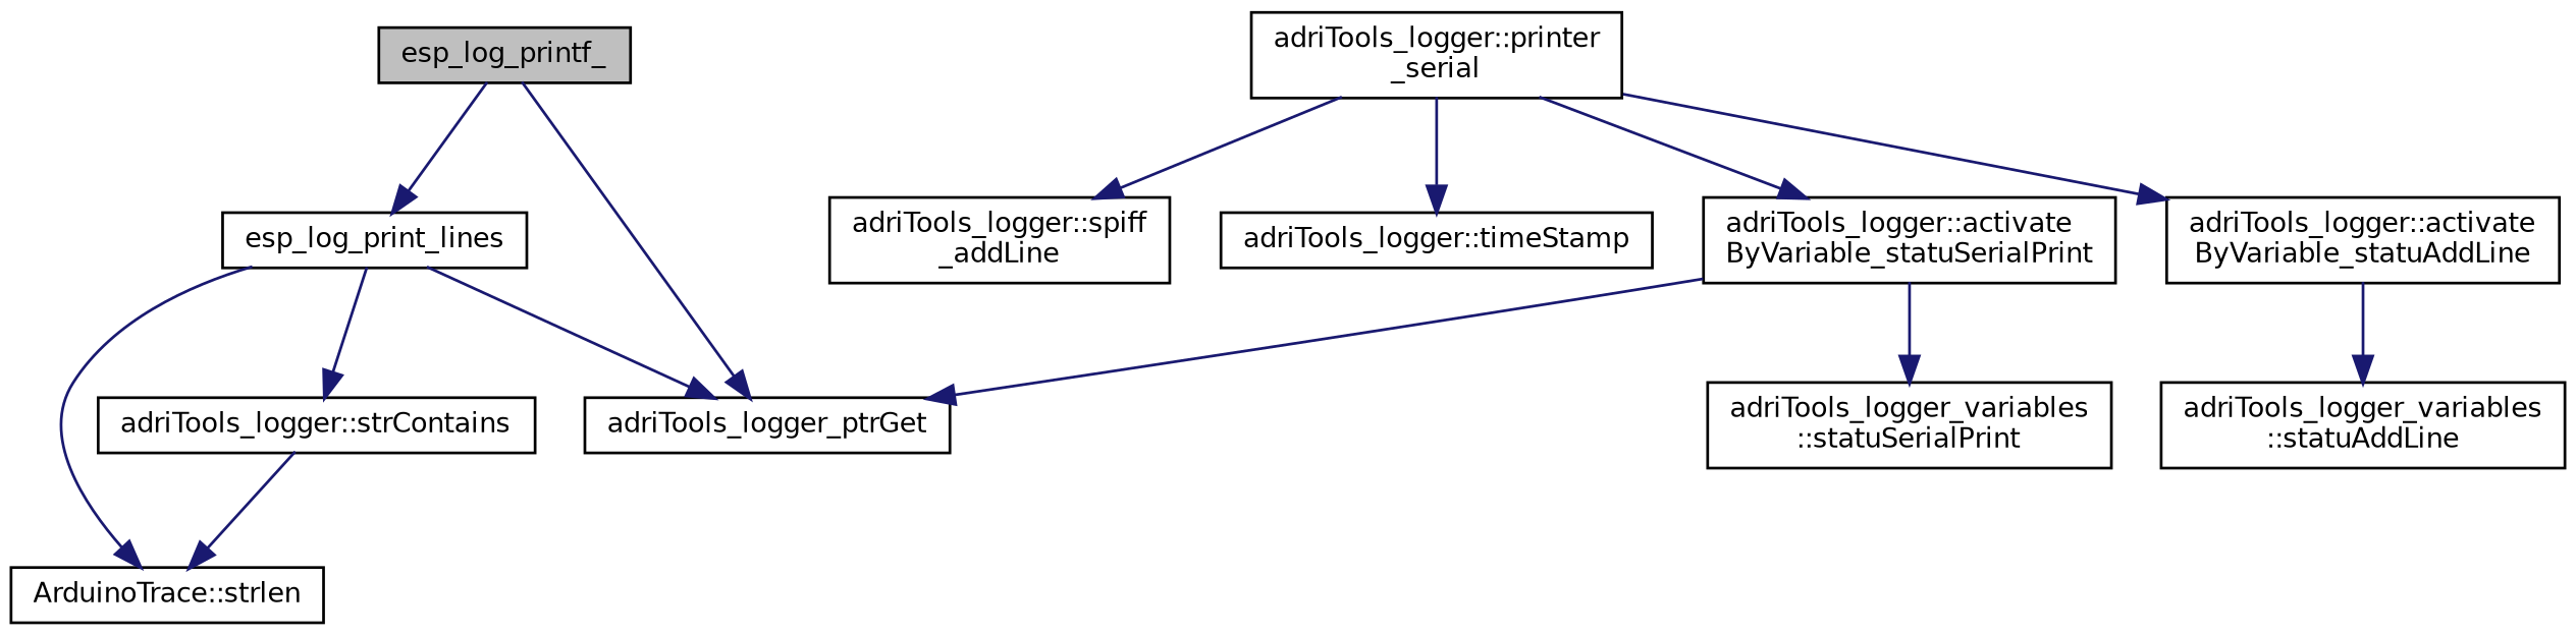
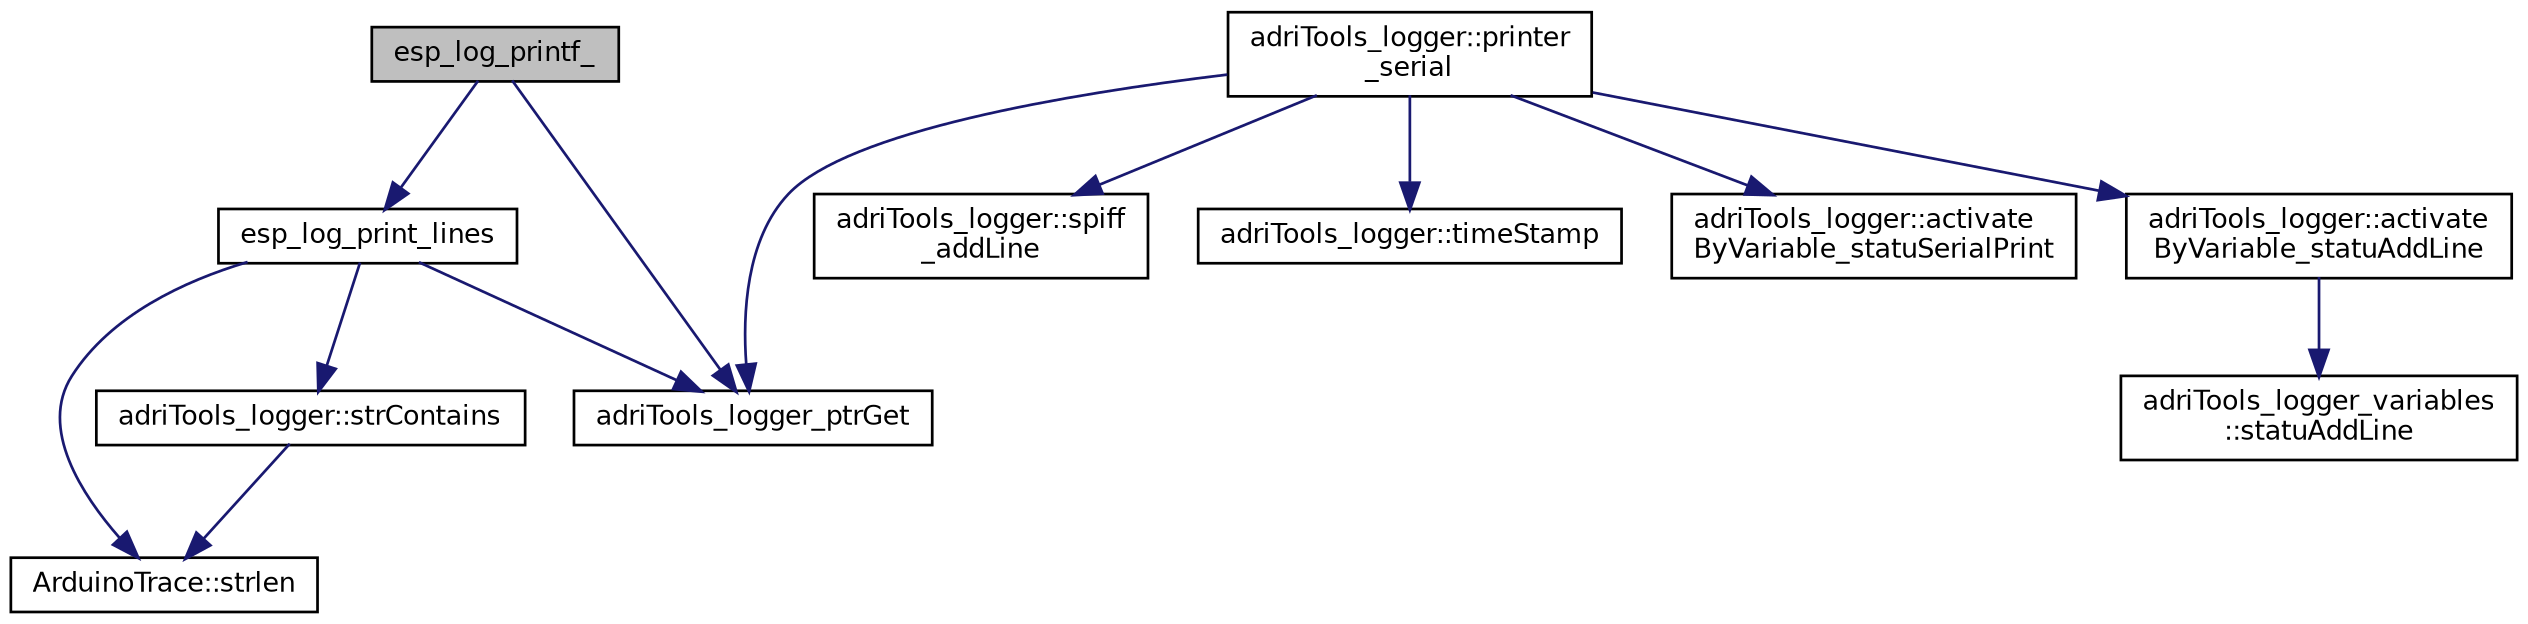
  digraph {
    rankdir=TB
    node [color=black fillcolor=white fontname=Helvetica fontsize=10 shape=record style=filled]
    edge [color=midnightblue fontname=Helvetica fontsize=10 labelfontname=Helvetica labelfontsize=10 style=solid]
    n1 [fillcolor=grey75 fontcolor=black height=0.2 label=esp_log_printf_ width=0.4]
    n2 [height=0.2 label=adriTools_logger_ptrGet width=0.4]
    n3 [height=0.2 label=esp_log_print_lines width=0.4]
    n4 [height=0.2 label="adriTools_logger::strContains" width=0.4]
    n5 [height=0.2 label="ArduinoTrace::strlen" width=0.4]
    n6 [height=0.2 label="adriTools_logger::printer\l_serial" width=0.4]
    n7 [height=0.2 label="adriTools_logger::activate\lByVariable_statuAddLine" width=0.4]
    n8 [height=0.2 label="adriTools_logger::activate\lByVariable_statuSerialPrint" width=0.4]
    n9 [height=0.2 label="adriTools_logger::spiff\l_addLine" width=0.4]
    n10 [height=0.2 label="adriTools_logger::timeStamp" width=0.4]
    n11 [height=0.2 label="adriTools_logger_variables\l::statuAddLine" width=0.4]
-   n12 [height=0.2 label="adriTools_logger_variables\l::statuSerialPrint" width=0.4]
    n1 -> n2
    n1 -> n3
    n3 -> n2
    n3 -> n4
    n3 -> n5
    n4 -> n5
-   n8 -> n2
+   n6 -> n2
    n6 -> n7
    n6 -> n8
    n6 -> n9
    n6 -> n10
    n7 -> n11
-   n8 -> n12
  }
